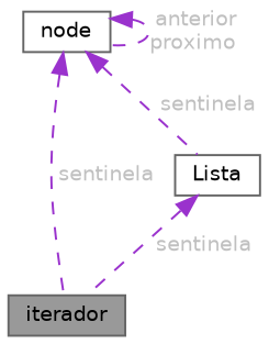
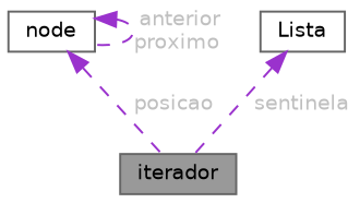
  digraph {
    node [color=gray40 fillcolor=white fontname=Helvetica fontsize=10 shape=box style=filled]
    edge [color=darkorchid3 dir=back fontcolor=grey fontname=Helvetica fontsize=10 labelfontname=Helvetica labelfontsize=10 style=dashed]
    n1 [fillcolor=grey60 fontcolor=black height=0.2 label=iterador width=0.4]
    n2 [height=0.2 label="node" width=0.4]
    n3 [height=0.2 label=Lista width=0.4]
-   n2 -> n1 [label=" sentinela"]
+   n2 -> n1 [label=" posicao"]
    n2 -> n2 [label=" anterior\nproximo"]
-   n2 -> n3 [label=" sentinela"]
    n3 -> n1 [label=" sentinela"]
  }
